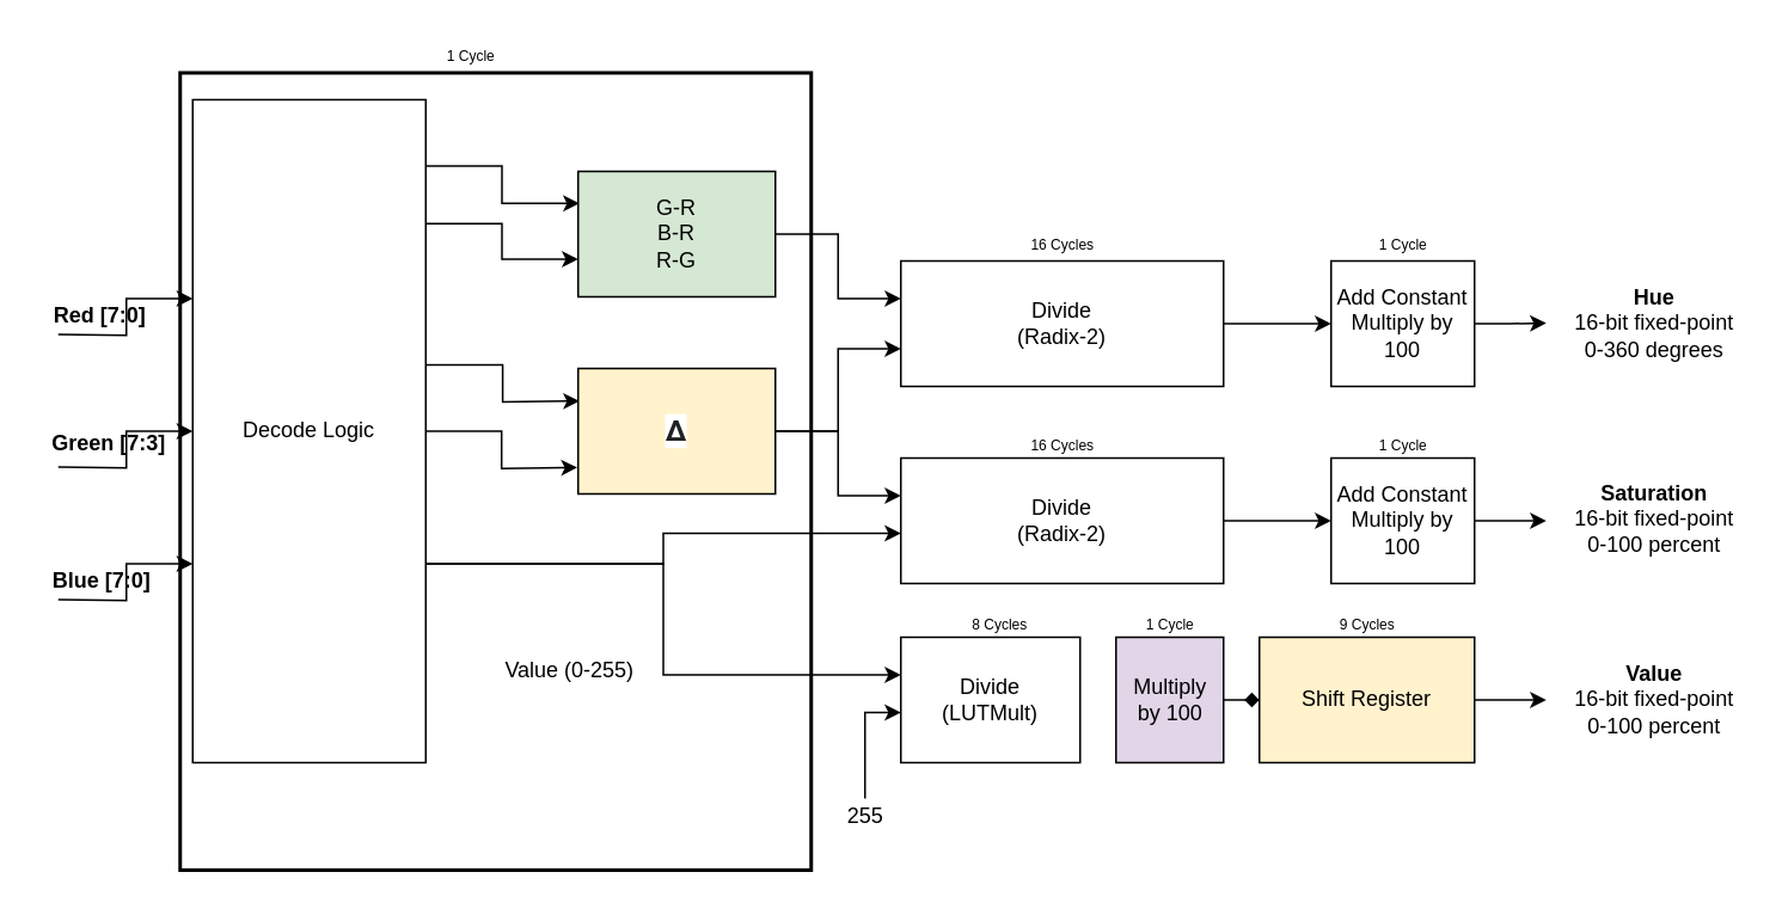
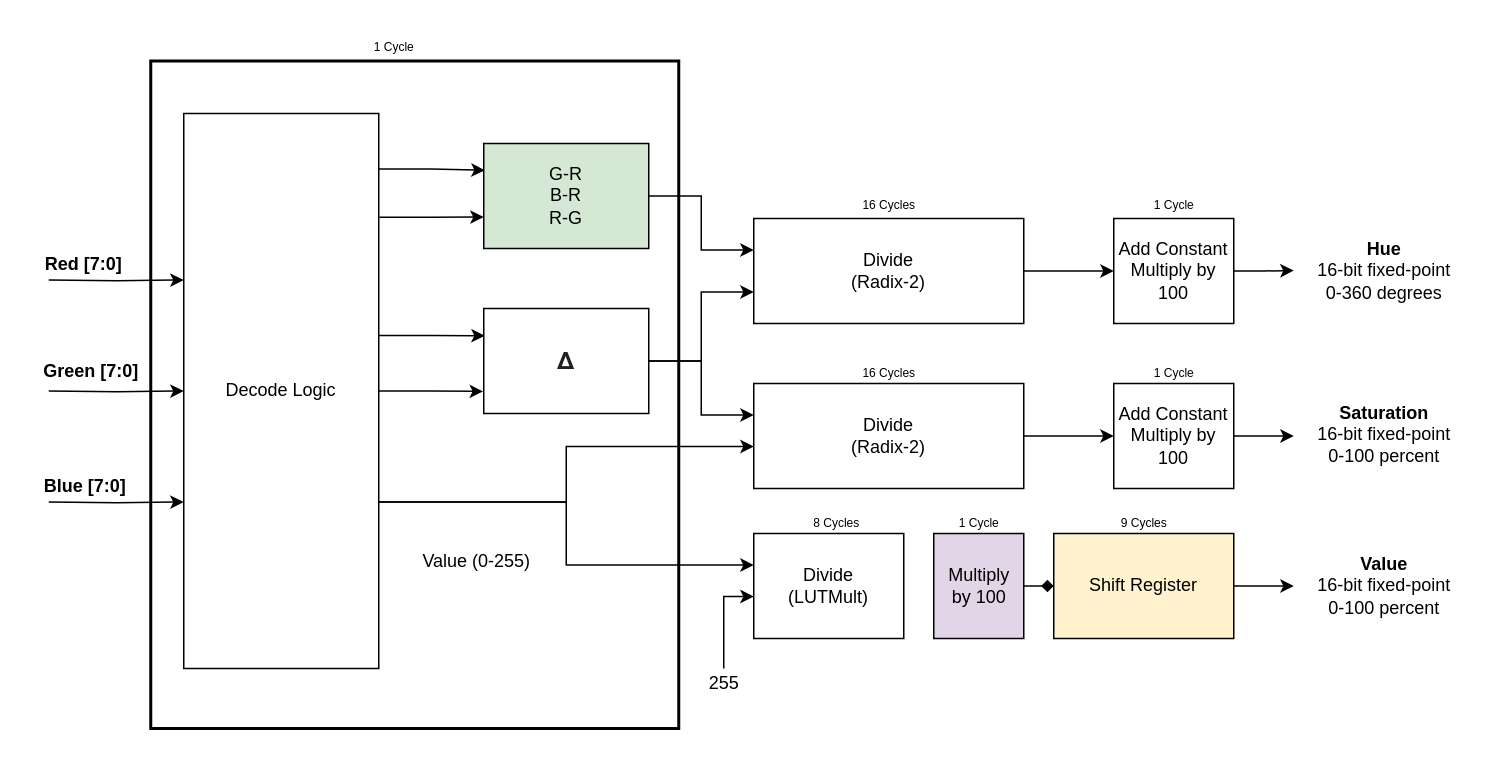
  <mxCell id="0" />
  <mxCell id="1" parent="0" />
  <mxCell id="2" value="" style="rounded=0;whiteSpace=wrap;html=1;fontStyle=1;strokeWidth=2;" vertex="1" parent="1"><mxGeometry x="100" y="40" width="352" height="445" as="geometry" /></mxCell>
  <mxCell id="3" style="edgeStyle=orthogonalEdgeStyle;rounded=0;orthogonalLoop=1;jettySize=auto;html=1;exitX=1;exitY=0.1;exitDx=0;exitDy=0;entryX=0.006;entryY=0.255;entryDx=0;entryDy=0;entryPerimeter=0;" edge="1" parent="1" source="10" target="13"><mxGeometry relative="1" as="geometry" /></mxCell>
  <mxCell id="4" style="edgeStyle=orthogonalEdgeStyle;rounded=0;orthogonalLoop=1;jettySize=auto;html=1;exitX=1;exitY=0.5;exitDx=0;exitDy=0;" edge="1" parent="1" source="10"><mxGeometry relative="1" as="geometry"><mxPoint x="321.571" y="260.286" as="targetPoint" /></mxGeometry></mxCell>
  <mxCell id="5" style="edgeStyle=orthogonalEdgeStyle;rounded=0;orthogonalLoop=1;jettySize=auto;html=1;exitX=1;exitY=0.4;exitDx=0;exitDy=0;" edge="1" parent="1" source="10"><mxGeometry relative="1" as="geometry"><mxPoint x="322.714" y="223.143" as="targetPoint" /></mxGeometry></mxCell>
  <mxCell id="6" style="edgeStyle=orthogonalEdgeStyle;rounded=0;orthogonalLoop=1;jettySize=auto;html=1;exitX=1;exitY=0.7;exitDx=0;exitDy=0;entryX=0;entryY=0.6;entryDx=0;entryDy=0;" edge="1" parent="1" source="10" target="20"><mxGeometry relative="1" as="geometry" /></mxCell>
  <mxCell id="7" style="edgeStyle=orthogonalEdgeStyle;rounded=0;orthogonalLoop=1;jettySize=auto;html=1;exitX=0;exitY=0.3;exitDx=0;exitDy=0;entryX=0;entryY=0.3;entryDx=0;entryDy=0;" edge="1" parent="1" target="10"><mxGeometry relative="1" as="geometry"><mxPoint x="32" y="186" as="sourcePoint" /></mxGeometry></mxCell>
  <mxCell id="8" style="edgeStyle=orthogonalEdgeStyle;rounded=0;orthogonalLoop=1;jettySize=auto;html=1;entryX=0;entryY=0.5;entryDx=0;entryDy=0;" edge="1" parent="1" target="10"><mxGeometry relative="1" as="geometry"><mxPoint x="32" y="260" as="sourcePoint" /></mxGeometry></mxCell>
  <mxCell id="9" style="edgeStyle=orthogonalEdgeStyle;rounded=0;orthogonalLoop=1;jettySize=auto;html=1;exitX=0;exitY=0.7;exitDx=0;exitDy=0;entryX=0;entryY=0.7;entryDx=0;entryDy=0;" edge="1" parent="1" target="10"><mxGeometry relative="1" as="geometry"><mxPoint x="32" y="334" as="sourcePoint" /></mxGeometry></mxCell>
- <mxCell id="10" value="Decode Logic" style="rounded=0;whiteSpace=wrap;html=1;points=[[0,0],[0,0.1],[0,0.2],[0,0.3],[0,0.4],[0,0.5],[0,0.6],[0,0.7],[0,0.8],[0,0.9],[0,1],[0.1,0],[0.2,0],[0.3,0],[0.4,0],[0.5,0],[0.6,0],[0.7,0],[0.8,0],[0.9,0],[1,0],[1,0.1],[1,0.2],[1,0.3],[1,0.4],[1,0.5],[1,0.6],[1,0.7],[1,0.8],[1,0.9],[0.1,1],[0.2,1],[0.3,1],[0.4,1],[0.5,1],[0.6,1],[0.7,1],[0.8,1],[0.9,1],[1,1]]" vertex="1" parent="1"><mxGeometry x="107" y="55" width="130" height="370" as="geometry" /></mxCell>
+ <mxCell id="10" value="Decode Logic" style="rounded=0;whiteSpace=wrap;html=1;points=[[0,0],[0,0.1],[0,0.2],[0,0.3],[0,0.4],[0,0.5],[0,0.6],[0,0.7],[0,0.8],[0,0.9],[0,1],[0.1,0],[0.2,0],[0.3,0],[0.4,0],[0.5,0],[0.6,0],[0.7,0],[0.8,0],[0.9,0],[1,0],[1,0.1],[1,0.2],[1,0.3],[1,0.4],[1,0.5],[1,0.6],[1,0.7],[1,0.8],[1,0.9],[0.1,1],[0.2,1],[0.3,1],[0.4,1],[0.5,1],[0.6,1],[0.7,1],[0.8,1],[0.9,1],[1,1]]" vertex="1" parent="1"><mxGeometry x="122" y="75" width="130" height="370" as="geometry" /></mxCell>
  <mxCell id="11" style="edgeStyle=orthogonalEdgeStyle;rounded=0;orthogonalLoop=1;jettySize=auto;html=1;exitX=1.003;exitY=0.187;exitDx=0;exitDy=0;entryX=0;entryY=0.7;entryDx=0;entryDy=0;exitPerimeter=0;" edge="1" parent="1" source="10" target="13"><mxGeometry relative="1" as="geometry" /></mxCell>
  <mxCell id="12" style="edgeStyle=orthogonalEdgeStyle;rounded=0;orthogonalLoop=1;jettySize=auto;html=1;exitX=1;exitY=0.5;exitDx=0;exitDy=0;entryX=0;entryY=0.3;entryDx=0;entryDy=0;" edge="1" parent="1" source="13" target="18"><mxGeometry relative="1" as="geometry" /></mxCell>
  <mxCell id="13" value="G-R&lt;br&gt;B-R&lt;br&gt;R-G" style="rounded=0;whiteSpace=wrap;html=1;points=[[0,0],[0,0.1],[0,0.2],[0,0.3],[0,0.4],[0,0.5],[0,0.6],[0,0.7],[0,0.8],[0,0.9],[0,1],[0.1,0],[0.2,0],[0.3,0],[0.4,0],[0.5,0],[0.6,0],[0.7,0],[0.8,0],[0.9,0],[1,0],[1,0.1],[1,0.2],[1,0.3],[1,0.4],[1,0.5],[1,0.6],[1,0.7],[1,0.8],[1,0.9],[0.1,1],[0.2,1],[0.3,1],[0.4,1],[0.5,1],[0.6,1],[0.7,1],[0.8,1],[0.9,1],[1,1]];fillColor=#d5e8d4;" vertex="1" parent="1"><mxGeometry x="322" y="95" width="110" height="70" as="geometry" /></mxCell>
  <mxCell id="14" style="edgeStyle=orthogonalEdgeStyle;rounded=0;orthogonalLoop=1;jettySize=auto;html=1;exitX=1;exitY=0.5;exitDx=0;exitDy=0;entryX=0;entryY=0.7;entryDx=0;entryDy=0;" edge="1" parent="1" source="16" target="18"><mxGeometry relative="1" as="geometry" /></mxCell>
  <mxCell id="15" style="edgeStyle=orthogonalEdgeStyle;rounded=0;orthogonalLoop=1;jettySize=auto;html=1;exitX=1;exitY=0.5;exitDx=0;exitDy=0;entryX=0;entryY=0.3;entryDx=0;entryDy=0;" edge="1" parent="1" source="16" target="20"><mxGeometry relative="1" as="geometry" /></mxCell>
- <mxCell id="16" value="&lt;b style=&quot;color: rgb(32 , 33 , 36) ; font-family: &amp;#34;roboto&amp;#34; , &amp;#34;arial&amp;#34; , sans-serif ; font-size: 16px ; text-align: left ; background-color: rgb(255 , 255 , 255)&quot;&gt;Δ&lt;/b&gt;" style="rounded=0;whiteSpace=wrap;html=1;points=[[0,0],[0,0.1],[0,0.2],[0,0.3],[0,0.4],[0,0.5],[0,0.6],[0,0.7],[0,0.8],[0,0.9],[0,1],[0.1,0],[0.2,0],[0.3,0],[0.4,0],[0.5,0],[0.6,0],[0.7,0],[0.8,0],[0.9,0],[1,0],[1,0.1],[1,0.2],[1,0.3],[1,0.4],[1,0.5],[1,0.6],[1,0.7],[1,0.8],[1,0.9],[0.1,1],[0.2,1],[0.3,1],[0.4,1],[0.5,1],[0.6,1],[0.7,1],[0.8,1],[0.9,1],[1,1]];fillColor=#fff2cc;" vertex="1" parent="1"><mxGeometry x="322" y="205" width="110" height="70" as="geometry" /></mxCell>
+ <mxCell id="16" value="&lt;b style=&quot;color: rgb(32 , 33 , 36) ; font-family: &amp;#34;roboto&amp;#34; , &amp;#34;arial&amp;#34; , sans-serif ; font-size: 16px ; text-align: left ; background-color: rgb(255 , 255 , 255)&quot;&gt;Δ&lt;/b&gt;" style="rounded=0;whiteSpace=wrap;html=1;points=[[0,0],[0,0.1],[0,0.2],[0,0.3],[0,0.4],[0,0.5],[0,0.6],[0,0.7],[0,0.8],[0,0.9],[0,1],[0.1,0],[0.2,0],[0.3,0],[0.4,0],[0.5,0],[0.6,0],[0.7,0],[0.8,0],[0.9,0],[1,0],[1,0.1],[1,0.2],[1,0.3],[1,0.4],[1,0.5],[1,0.6],[1,0.7],[1,0.8],[1,0.9],[0.1,1],[0.2,1],[0.3,1],[0.4,1],[0.5,1],[0.6,1],[0.7,1],[0.8,1],[0.9,1],[1,1]]" vertex="1" parent="1"><mxGeometry x="322" y="205" width="110" height="70" as="geometry" /></mxCell>
  <mxCell id="17" style="edgeStyle=orthogonalEdgeStyle;rounded=0;orthogonalLoop=1;jettySize=auto;html=1;exitX=1;exitY=0.5;exitDx=0;exitDy=0;entryX=0;entryY=0.5;entryDx=0;entryDy=0;" edge="1" parent="1" source="18" target="39"><mxGeometry relative="1" as="geometry" /></mxCell>
  <mxCell id="18" value="Divide&lt;br&gt;(Radix-2)" style="rounded=0;whiteSpace=wrap;html=1;points=[[0,0],[0,0.1],[0,0.2],[0,0.3],[0,0.4],[0,0.5],[0,0.6],[0,0.7],[0,0.8],[0,0.9],[0,1],[0.1,0],[0.2,0],[0.3,0],[0.4,0],[0.5,0],[0.6,0],[0.7,0],[0.8,0],[0.9,0],[1,0],[1,0.1],[1,0.2],[1,0.3],[1,0.4],[1,0.5],[1,0.6],[1,0.7],[1,0.8],[1,0.9],[0.1,1],[0.2,1],[0.3,1],[0.4,1],[0.5,1],[0.6,1],[0.7,1],[0.8,1],[0.9,1],[1,1]]" vertex="1" parent="1"><mxGeometry x="502" y="145" width="180" height="70" as="geometry" /></mxCell>
  <mxCell id="19" style="edgeStyle=orthogonalEdgeStyle;rounded=0;orthogonalLoop=1;jettySize=auto;html=1;exitX=1;exitY=0.5;exitDx=0;exitDy=0;" edge="1" parent="1" source="20" target="33"><mxGeometry relative="1" as="geometry" /></mxCell>
  <mxCell id="20" value="Divide&lt;br&gt;(Radix-2)" style="rounded=0;whiteSpace=wrap;html=1;points=[[0,0],[0,0.1],[0,0.2],[0,0.3],[0,0.4],[0,0.5],[0,0.6],[0,0.7],[0,0.8],[0,0.9],[0,1],[0.1,0],[0.2,0],[0.3,0],[0.4,0],[0.5,0],[0.6,0],[0.7,0],[0.8,0],[0.9,0],[1,0],[1,0.1],[1,0.2],[1,0.3],[1,0.4],[1,0.5],[1,0.6],[1,0.7],[1,0.8],[1,0.9],[0.1,1],[0.2,1],[0.3,1],[0.4,1],[0.5,1],[0.6,1],[0.7,1],[0.8,1],[0.9,1],[1,1]]" vertex="1" parent="1"><mxGeometry x="502" y="255" width="180" height="70" as="geometry" /></mxCell>
  <mxCell id="21" style="edgeStyle=orthogonalEdgeStyle;rounded=0;orthogonalLoop=1;jettySize=auto;html=1;exitX=1;exitY=0.7;exitDx=0;exitDy=0;entryX=0;entryY=0.3;entryDx=0;entryDy=0;" edge="1" parent="1" source="10" target="22"><mxGeometry relative="1" as="geometry" /></mxCell>
  <mxCell id="22" value="Divide&lt;br&gt;(LUTMult)" style="rounded=0;whiteSpace=wrap;html=1;points=[[0,0],[0,0.1],[0,0.2],[0,0.3],[0,0.4],[0,0.5],[0,0.6],[0,0.7],[0,0.8],[0,0.9],[0,1],[0.1,0],[0.2,0],[0.3,0],[0.4,0],[0.5,0],[0.6,0],[0.7,0],[0.8,0],[0.9,0],[1,0],[1,0.1],[1,0.2],[1,0.3],[1,0.4],[1,0.5],[1,0.6],[1,0.7],[1,0.8],[1,0.9],[0.1,1],[0.2,1],[0.3,1],[0.4,1],[0.5,1],[0.6,1],[0.7,1],[0.8,1],[0.9,1],[1,1]]" vertex="1" parent="1"><mxGeometry x="502" y="355" width="100" height="70" as="geometry" /></mxCell>
  <mxCell id="23" value="Red [7:0]" style="text;html=1;align=center;verticalAlign=middle;resizable=0;points=[];autosize=1;strokeColor=none;fillColor=none;fontStyle=1" vertex="1" parent="1"><mxGeometry x="20" y="166" width="70" height="20" as="geometry" /></mxCell>
- <mxCell id="24" value="Green [7:3]" style="text;html=1;align=center;verticalAlign=middle;resizable=0;points=[];autosize=1;strokeColor=none;fillColor=none;fontStyle=1" vertex="1" parent="1"><mxGeometry x="20" y="237" width="80" height="20" as="geometry" /></mxCell>
+ <mxCell id="24" value="Green [7:0]" style="text;html=1;align=center;verticalAlign=middle;resizable=0;points=[];autosize=1;strokeColor=none;fillColor=none;fontStyle=1" vertex="1" parent="1"><mxGeometry x="20" y="237" width="80" height="20" as="geometry" /></mxCell>
  <mxCell id="25" value="Blue [7:0]" style="text;html=1;align=center;verticalAlign=middle;resizable=0;points=[];autosize=1;strokeColor=none;fillColor=none;fontStyle=1" vertex="1" parent="1"><mxGeometry x="21" y="314" width="70" height="20" as="geometry" /></mxCell>
  <mxCell id="26" value="Value (0-255)" style="text;html=1;align=center;verticalAlign=middle;resizable=0;points=[];autosize=1;strokeColor=none;fillColor=none;" vertex="1" parent="1"><mxGeometry x="272" y="364" width="90" height="20" as="geometry" /></mxCell>
  <mxCell id="27" style="edgeStyle=orthogonalEdgeStyle;rounded=0;orthogonalLoop=1;jettySize=auto;html=1;entryX=0;entryY=0.6;entryDx=0;entryDy=0;" edge="1" parent="1" source="28" target="22"><mxGeometry relative="1" as="geometry" /></mxCell>
  <mxCell id="28" value="255" style="text;html=1;align=center;verticalAlign=middle;resizable=0;points=[];autosize=1;strokeColor=none;fillColor=none;" vertex="1" parent="1"><mxGeometry x="462" y="445" width="40" height="20" as="geometry" /></mxCell>
  <mxCell id="29" value="&lt;font style=&quot;font-size: 8px&quot;&gt;16 Cycles&lt;/font&gt;" style="text;html=1;align=center;verticalAlign=middle;resizable=0;points=[];autosize=1;strokeColor=none;fillColor=none;" vertex="1" parent="1"><mxGeometry x="567" y="125" width="50" height="20" as="geometry" /></mxCell>
  <mxCell id="30" value="&lt;font style=&quot;font-size: 8px&quot;&gt;16 Cycles&lt;/font&gt;" style="text;html=1;align=center;verticalAlign=middle;resizable=0;points=[];autosize=1;strokeColor=none;fillColor=none;" vertex="1" parent="1"><mxGeometry x="567" y="237" width="50" height="20" as="geometry" /></mxCell>
  <mxCell id="31" value="&lt;font style=&quot;font-size: 8px&quot;&gt;8 Cycles&lt;/font&gt;" style="text;html=1;align=center;verticalAlign=middle;resizable=0;points=[];autosize=1;strokeColor=none;fillColor=none;" vertex="1" parent="1"><mxGeometry x="532" y="337" width="50" height="20" as="geometry" /></mxCell>
  <mxCell id="32" style="edgeStyle=orthogonalEdgeStyle;rounded=0;orthogonalLoop=1;jettySize=auto;html=1;exitX=1;exitY=0.5;exitDx=0;exitDy=0;" edge="1" parent="1" source="33"><mxGeometry relative="1" as="geometry"><mxPoint x="862" y="290.034" as="targetPoint" /></mxGeometry></mxCell>
  <mxCell id="33" value="Add Constant&lt;br&gt;Multiply by 100" style="rounded=0;whiteSpace=wrap;html=1;points=[[0,0],[0,0.1],[0,0.2],[0,0.3],[0,0.4],[0,0.5],[0,0.6],[0,0.7],[0,0.8],[0,0.9],[0,1],[0.1,0],[0.2,0],[0.3,0],[0.4,0],[0.5,0],[0.6,0],[0.7,0],[0.8,0],[0.9,0],[1,0],[1,0.1],[1,0.2],[1,0.3],[1,0.4],[1,0.5],[1,0.6],[1,0.7],[1,0.8],[1,0.9],[0.1,1],[0.2,1],[0.3,1],[0.4,1],[0.5,1],[0.6,1],[0.7,1],[0.8,1],[0.9,1],[1,1]]" vertex="1" parent="1"><mxGeometry x="742" y="255" width="80" height="70" as="geometry" /></mxCell>
  <mxCell id="34" style="edgeStyle=orthogonalEdgeStyle;rounded=0;orthogonalLoop=1;jettySize=auto;html=1;exitX=1;exitY=0.5;exitDx=0;exitDy=0;entryX=0;entryY=0.5;entryDx=0;entryDy=0;endArrow=diamond;" edge="1" parent="1" source="35" target="37"><mxGeometry relative="1" as="geometry" /></mxCell>
  <mxCell id="35" value="Multiply&lt;br&gt;by 100" style="html=1;fillColor=#e1d5e7;" vertex="1" parent="1"><mxGeometry x="622" y="355" width="60" height="70" as="geometry" /></mxCell>
  <mxCell id="36" style="edgeStyle=orthogonalEdgeStyle;rounded=0;orthogonalLoop=1;jettySize=auto;html=1;exitX=1;exitY=0.5;exitDx=0;exitDy=0;" edge="1" parent="1" source="37"><mxGeometry relative="1" as="geometry"><mxPoint x="862" y="390.034" as="targetPoint" /></mxGeometry></mxCell>
  <mxCell id="37" value="Shift Register" style="rounded=0;whiteSpace=wrap;html=1;points=[[0,0],[0,0.1],[0,0.2],[0,0.3],[0,0.4],[0,0.5],[0,0.6],[0,0.7],[0,0.8],[0,0.9],[0,1],[0.1,0],[0.2,0],[0.3,0],[0.4,0],[0.5,0],[0.6,0],[0.7,0],[0.8,0],[0.9,0],[1,0],[1,0.1],[1,0.2],[1,0.3],[1,0.4],[1,0.5],[1,0.6],[1,0.7],[1,0.8],[1,0.9],[0.1,1],[0.2,1],[0.3,1],[0.4,1],[0.5,1],[0.6,1],[0.7,1],[0.8,1],[0.9,1],[1,1]];fillColor=#fff2cc;" vertex="1" parent="1"><mxGeometry x="702" y="355" width="120" height="70" as="geometry" /></mxCell>
  <mxCell id="38" style="edgeStyle=orthogonalEdgeStyle;rounded=0;orthogonalLoop=1;jettySize=auto;html=1;exitX=1;exitY=0.5;exitDx=0;exitDy=0;" edge="1" parent="1" source="39"><mxGeometry relative="1" as="geometry"><mxPoint x="862" y="179.69" as="targetPoint" /></mxGeometry></mxCell>
  <mxCell id="39" value="Add Constant&lt;br&gt;Multiply by 100" style="rounded=0;whiteSpace=wrap;html=1;points=[[0,0],[0,0.1],[0,0.2],[0,0.3],[0,0.4],[0,0.5],[0,0.6],[0,0.7],[0,0.8],[0,0.9],[0,1],[0.1,0],[0.2,0],[0.3,0],[0.4,0],[0.5,0],[0.6,0],[0.7,0],[0.8,0],[0.9,0],[1,0],[1,0.1],[1,0.2],[1,0.3],[1,0.4],[1,0.5],[1,0.6],[1,0.7],[1,0.8],[1,0.9],[0.1,1],[0.2,1],[0.3,1],[0.4,1],[0.5,1],[0.6,1],[0.7,1],[0.8,1],[0.9,1],[1,1]]" vertex="1" parent="1"><mxGeometry x="742" y="145" width="80" height="70" as="geometry" /></mxCell>
  <mxCell id="40" value="&lt;font style=&quot;font-size: 8px&quot;&gt;1 Cycle&lt;/font&gt;" style="text;html=1;align=center;verticalAlign=middle;resizable=0;points=[];autosize=1;strokeColor=none;fillColor=none;" vertex="1" parent="1"><mxGeometry x="762" y="237" width="40" height="20" as="geometry" /></mxCell>
  <mxCell id="41" value="&lt;font style=&quot;font-size: 8px&quot;&gt;1 Cycle&lt;/font&gt;" style="text;html=1;align=center;verticalAlign=middle;resizable=0;points=[];autosize=1;strokeColor=none;fillColor=none;" vertex="1" parent="1"><mxGeometry x="762" y="125" width="40" height="20" as="geometry" /></mxCell>
  <mxCell id="42" value="&lt;font style=&quot;font-size: 8px&quot;&gt;1 Cycle&lt;/font&gt;" style="text;html=1;align=center;verticalAlign=middle;resizable=0;points=[];autosize=1;strokeColor=none;fillColor=none;" vertex="1" parent="1"><mxGeometry x="632" y="337" width="40" height="20" as="geometry" /></mxCell>
  <mxCell id="43" value="&lt;font style=&quot;font-size: 8px&quot;&gt;9 Cycles&lt;/font&gt;" style="text;html=1;align=center;verticalAlign=middle;resizable=0;points=[];autosize=1;strokeColor=none;fillColor=none;" vertex="1" parent="1"><mxGeometry x="737" y="337" width="50" height="20" as="geometry" /></mxCell>
  <mxCell id="44" value="&lt;b&gt;Hue&lt;/b&gt;&lt;br&gt;16-bit fixed-point&lt;br&gt;0-360 degrees" style="text;html=1;align=center;verticalAlign=middle;resizable=0;points=[];autosize=1;strokeColor=none;fillColor=none;" vertex="1" parent="1"><mxGeometry x="872" y="155" width="100" height="50" as="geometry" /></mxCell>
  <mxCell id="45" value="&lt;b&gt;Saturation&lt;/b&gt;&lt;br&gt;16-bit fixed-point&lt;br&gt;0-100 percent" style="text;html=1;align=center;verticalAlign=middle;resizable=0;points=[];autosize=1;strokeColor=none;fillColor=none;" vertex="1" parent="1"><mxGeometry x="872" y="264" width="100" height="50" as="geometry" /></mxCell>
  <mxCell id="46" value="&lt;b&gt;Value&lt;br&gt;&lt;/b&gt;16-bit fixed-point&lt;br&gt;0-100 percent" style="text;html=1;align=center;verticalAlign=middle;resizable=0;points=[];autosize=1;strokeColor=none;fillColor=none;" vertex="1" parent="1"><mxGeometry x="872" y="365" width="100" height="50" as="geometry" /></mxCell>
  <mxCell id="47" value="&lt;font style=&quot;font-size: 8px&quot;&gt;1 Cycle&lt;/font&gt;" style="text;html=1;align=center;verticalAlign=middle;resizable=0;points=[];autosize=1;strokeColor=none;fillColor=none;" vertex="1" parent="1"><mxGeometry x="242" y="20" width="40" height="20" as="geometry" /></mxCell>
